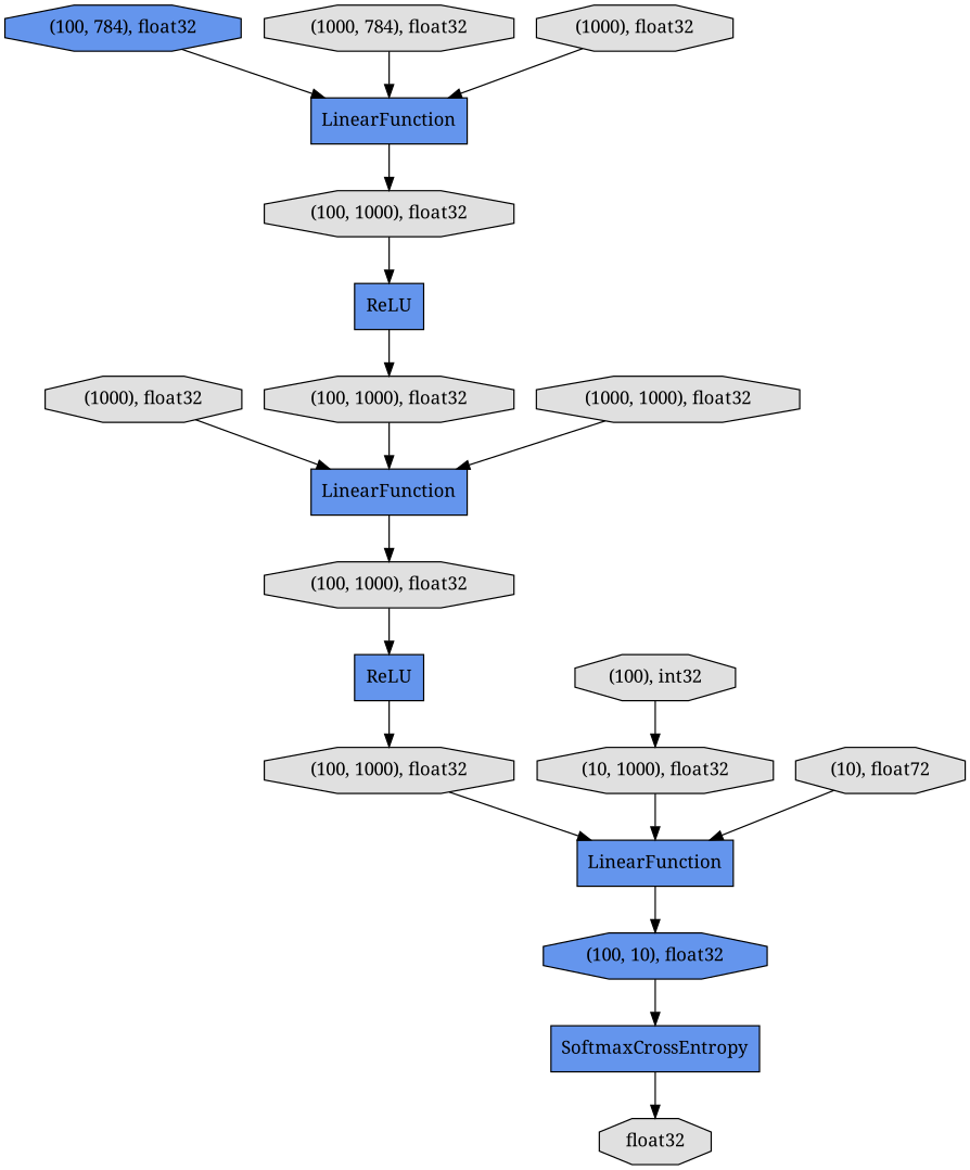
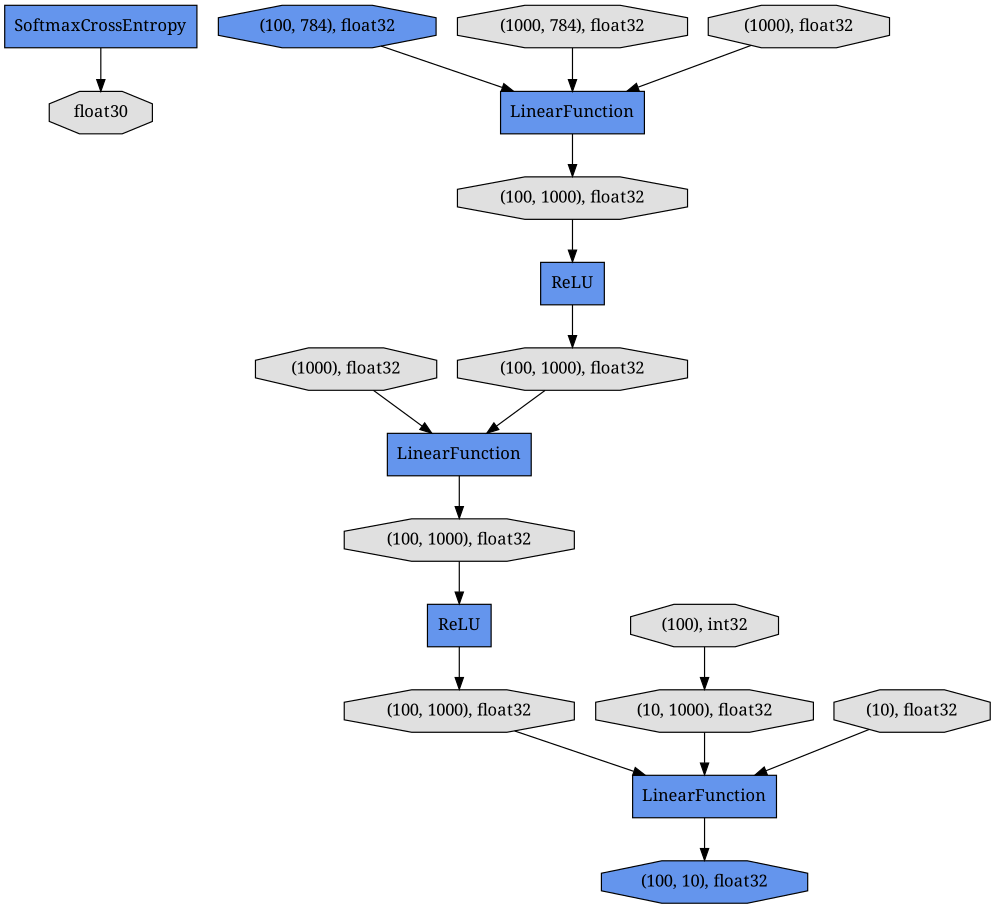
  digraph {
    fontname="Noto Serif"
    rankdir=TB
    node [fillcolor="#E0E0E0" fontname="Noto Serif" shape=octagon style=filled]
    edge [fontname="Noto Serif"]
-   n1 [label=float32]
+   n1 [label=float30]
    n2 [label="(1000), float32"]
    n3 [fillcolor="#6495ED" label=LinearFunction shape=record]
    n4 [label="(100, 1000), float32"]
    n5 [label="(100, 1000), float32"]
    n6 [fillcolor="#6495ED" label=LinearFunction shape=record]
    n7 [fillcolor="#6495ED" label="(100, 10), float32"]
    n8 [fillcolor="#6495ED" label="(100, 784), float32"]
    n9 [fillcolor="#6495ED" label=LinearFunction shape=record]
    n10 [label="(100, 1000), float32"]
    n11 [fillcolor="#6495ED" label=ReLU shape=record]
    n12 [label="(10, 1000), float32"]
    n13 [label="(1000, 784), float32"]
    n14 [fillcolor="#6495ED" label=ReLU shape=record]
    n15 [label="(100, 1000), float32"]
    n16 [fillcolor="#6495ED" label=SoftmaxCrossEntropy shape=record]
-   n17 [label="(10), float72"]
+   n17 [label="(10), float32"]
    n18 [label="(1000), float32"]
-   n19 [label="(1000, 1000), float32"]
    n20 [label="(100), int32"]
    n2 -> n3
    n3 -> n4
    n4 -> n11
    n5 -> n6
    n6 -> n7
-   n7 -> n16
    n8 -> n9
    n9 -> n10
    n10 -> n14
    n11 -> n5
    n12 -> n6
    n13 -> n9
    n14 -> n15
    n15 -> n3
    n16 -> n1
    n17 -> n6
    n18 -> n9
-   n19 -> n3
    n20 -> n12
  }
